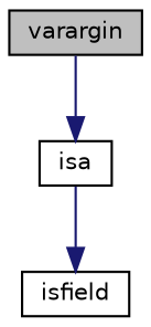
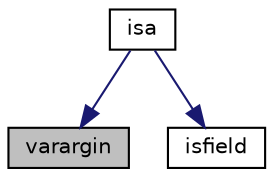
  digraph {
    rankdir=TB
    node [color=black fillcolor=white fontname=Helvetica fontsize=10 shape=record style=filled]
    edge [color=midnightblue fontname=Helvetica fontsize=10 labelfontname=Helvetica labelfontsize=10 style=solid]
    n1 [fillcolor=grey75 fontcolor=black height=0.2 label=varargin width=0.4]
    n2 [height=0.2 label=isa width=0.4]
    n3 [height=0.2 label=isfield width=0.4]
-   n1 -> n2
+   n2 -> n1
    n2 -> n3
  }
